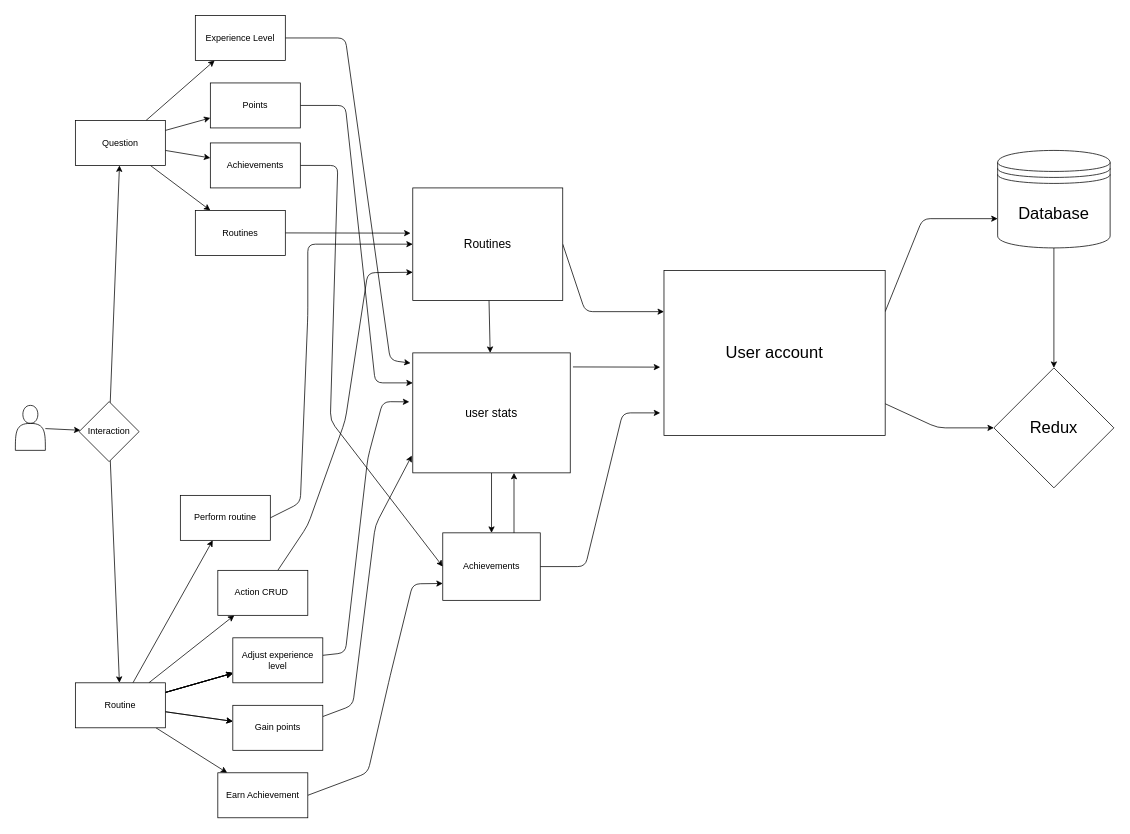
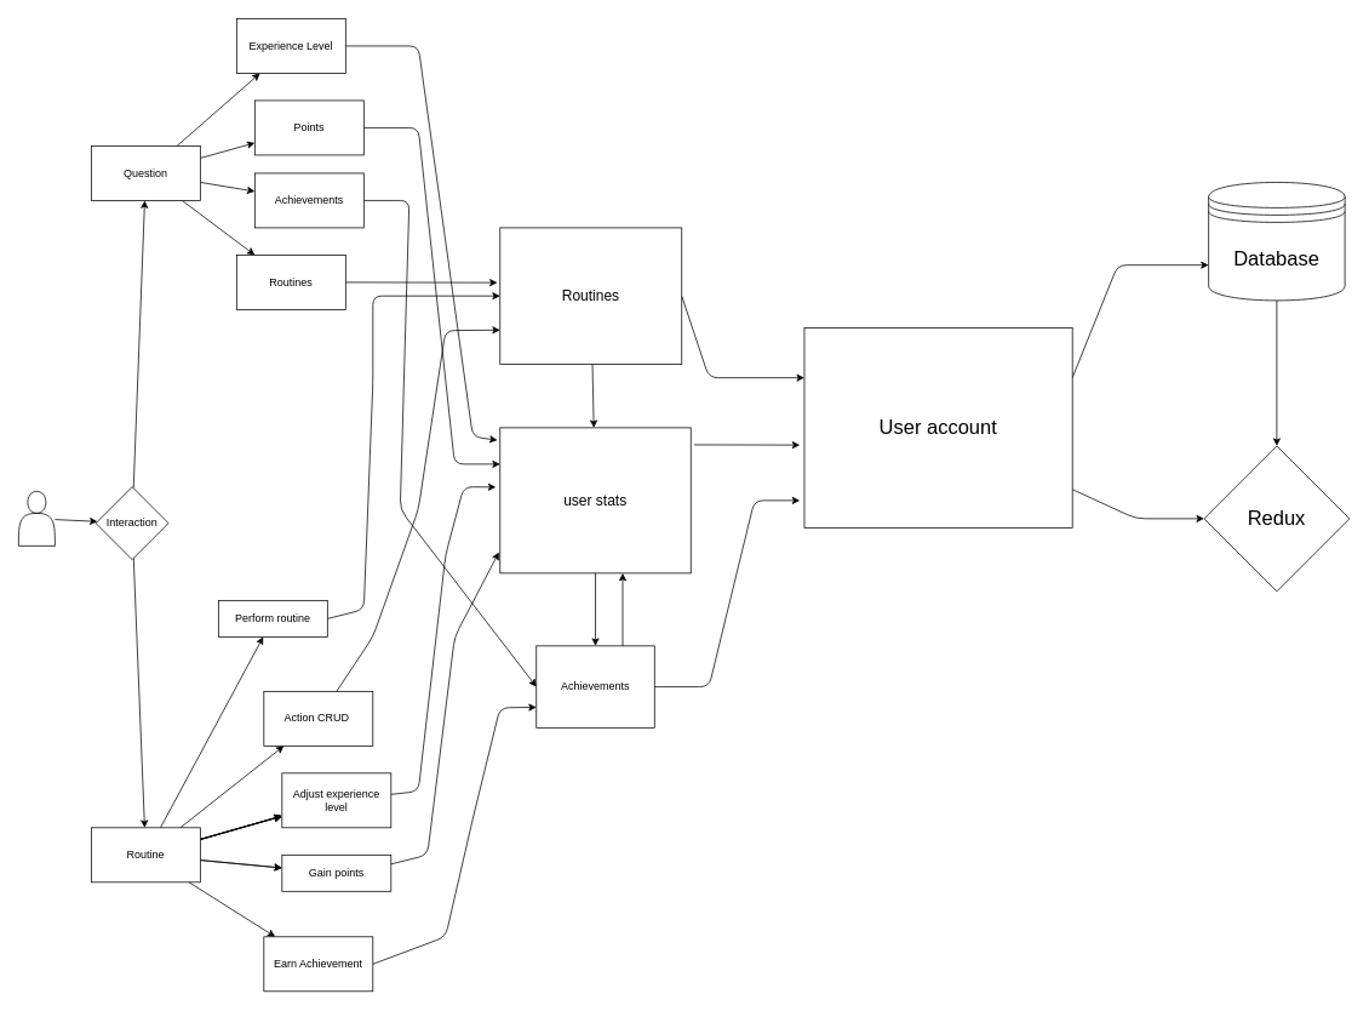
  <mxCell id="0" />
  <mxCell id="1" parent="0" />
  <mxCell id="2" value="" style="edgeStyle=none;html=1;" parent="1" source="3" target="6" edge="1"><mxGeometry relative="1" as="geometry" /></mxCell>
  <mxCell id="3" value="" style="shape=actor;whiteSpace=wrap;html=1;" parent="1" vertex="1"><mxGeometry x="20" y="540" width="40" height="60" as="geometry" /></mxCell>
  <mxCell id="4" value="" style="edgeStyle=none;html=1;" parent="1" source="6" target="11" edge="1"><mxGeometry relative="1" as="geometry" /></mxCell>
  <mxCell id="5" value="" style="edgeStyle=none;html=1;" parent="1" source="6" target="22" edge="1"><mxGeometry relative="1" as="geometry" /></mxCell>
  <mxCell id="6" value="Interaction" style="rhombus;whiteSpace=wrap;html=1;" parent="1" vertex="1"><mxGeometry x="105" y="535" width="80" height="80" as="geometry" /></mxCell>
  <mxCell id="7" value="" style="edgeStyle=none;html=1;" parent="1" source="11" target="24" edge="1"><mxGeometry relative="1" as="geometry" /></mxCell>
  <mxCell id="8" value="" style="edgeStyle=none;html=1;" parent="1" source="11" target="26" edge="1"><mxGeometry relative="1" as="geometry" /></mxCell>
  <mxCell id="9" value="" style="edgeStyle=none;html=1;" parent="1" source="11" target="28" edge="1"><mxGeometry relative="1" as="geometry" /></mxCell>
  <mxCell id="10" value="" style="edgeStyle=none;html=1;" parent="1" source="11" target="30" edge="1"><mxGeometry relative="1" as="geometry" /></mxCell>
  <mxCell id="11" value="Question" style="whiteSpace=wrap;html=1;" parent="1" vertex="1"><mxGeometry x="100" y="160" width="120" height="60" as="geometry" /></mxCell>
  <mxCell id="12" value="" style="edgeStyle=none;html=1;" parent="1" source="22" target="32" edge="1"><mxGeometry relative="1" as="geometry" /></mxCell>
  <mxCell id="13" value="" style="edgeStyle=none;html=1;" parent="1" source="22" target="34" edge="1"><mxGeometry relative="1" as="geometry" /></mxCell>
  <mxCell id="14" value="" style="edgeStyle=none;html=1;" parent="1" source="22" target="34" edge="1"><mxGeometry relative="1" as="geometry" /></mxCell>
  <mxCell id="15" value="" style="edgeStyle=none;html=1;" parent="1" source="22" target="34" edge="1"><mxGeometry relative="1" as="geometry" /></mxCell>
  <mxCell id="16" value="" style="edgeStyle=none;html=1;" parent="1" source="22" target="34" edge="1"><mxGeometry relative="1" as="geometry" /></mxCell>
  <mxCell id="17" value="" style="edgeStyle=none;html=1;" parent="1" source="22" target="34" edge="1"><mxGeometry relative="1" as="geometry" /></mxCell>
  <mxCell id="18" value="" style="edgeStyle=none;html=1;" parent="1" source="22" target="36" edge="1"><mxGeometry relative="1" as="geometry" /></mxCell>
  <mxCell id="19" value="" style="edgeStyle=none;html=1;" parent="1" source="22" target="38" edge="1"><mxGeometry relative="1" as="geometry" /></mxCell>
  <mxCell id="20" value="" style="edgeStyle=none;html=1;fontSize=22;" parent="1" source="22" target="36" edge="1"><mxGeometry relative="1" as="geometry" /></mxCell>
  <mxCell id="21" value="" style="edgeStyle=none;html=1;fontSize=22;" parent="1" source="22" target="55" edge="1"><mxGeometry relative="1" as="geometry" /></mxCell>
  <mxCell id="22" value="Routine" style="whiteSpace=wrap;html=1;" parent="1" vertex="1"><mxGeometry x="100" y="910" width="120" height="60" as="geometry" /></mxCell>
  <mxCell id="23" style="edgeStyle=none;html=1;exitX=1;exitY=0.5;exitDx=0;exitDy=0;entryX=-0.014;entryY=0.085;entryDx=0;entryDy=0;entryPerimeter=0;fontSize=16;" parent="1" source="24" target="44" edge="1"><mxGeometry relative="1" as="geometry"><Array as="points"><mxPoint x="460" y="50" /><mxPoint x="520" y="480" /></Array></mxGeometry></mxCell>
  <mxCell id="24" value="Experience Level" style="whiteSpace=wrap;html=1;" parent="1" vertex="1"><mxGeometry x="260" y="20" width="120" height="60" as="geometry" /></mxCell>
  <mxCell id="25" style="edgeStyle=none;html=1;exitX=1;exitY=0.5;exitDx=0;exitDy=0;entryX=0;entryY=0.25;entryDx=0;entryDy=0;fontSize=16;" parent="1" source="26" target="44" edge="1"><mxGeometry relative="1" as="geometry"><Array as="points"><mxPoint x="460" y="140" /><mxPoint x="500" y="510" /></Array></mxGeometry></mxCell>
  <mxCell id="26" value="Points" style="whiteSpace=wrap;html=1;" parent="1" vertex="1"><mxGeometry x="280" y="110" width="120" height="60" as="geometry" /></mxCell>
  <mxCell id="27" style="edgeStyle=none;html=1;exitX=1;exitY=0.5;exitDx=0;exitDy=0;entryX=0;entryY=0.5;entryDx=0;entryDy=0;fontSize=16;" parent="1" source="28" target="47" edge="1"><mxGeometry relative="1" as="geometry"><Array as="points"><mxPoint x="450" y="220" /><mxPoint x="440" y="560" /></Array></mxGeometry></mxCell>
  <mxCell id="28" value="Achievements" style="whiteSpace=wrap;html=1;" parent="1" vertex="1"><mxGeometry x="280" y="190" width="120" height="60" as="geometry" /></mxCell>
  <mxCell id="29" style="edgeStyle=none;html=1;exitX=1;exitY=0.5;exitDx=0;exitDy=0;entryX=-0.015;entryY=0.402;entryDx=0;entryDy=0;entryPerimeter=0;fontSize=16;" parent="1" source="30" target="41" edge="1"><mxGeometry relative="1" as="geometry" /></mxCell>
  <mxCell id="30" value="Routines" style="whiteSpace=wrap;html=1;" parent="1" vertex="1"><mxGeometry x="260" y="280" width="120" height="60" as="geometry" /></mxCell>
  <mxCell id="31" value="" style="edgeStyle=none;html=1;entryX=0;entryY=0.75;entryDx=0;entryDy=0;" parent="1" source="32" target="41" edge="1"><mxGeometry relative="1" as="geometry"><Array as="points"><mxPoint x="410" y="700" /><mxPoint x="460" y="560" /><mxPoint x="490" y="363" /></Array></mxGeometry></mxCell>
  <mxCell id="32" value="Action CRUD&amp;nbsp;" style="whiteSpace=wrap;html=1;" parent="1" vertex="1"><mxGeometry x="290" y="760" width="120" height="60" as="geometry" /></mxCell>
  <mxCell id="33" value="" style="edgeStyle=none;html=1;entryX=-0.022;entryY=0.408;entryDx=0;entryDy=0;entryPerimeter=0;" parent="1" source="34" target="44" edge="1"><mxGeometry relative="1" as="geometry"><Array as="points"><mxPoint x="460" y="870" /><mxPoint x="490" y="610" /><mxPoint x="510" y="535" /></Array></mxGeometry></mxCell>
  <mxCell id="34" value="Adjust experience level" style="whiteSpace=wrap;html=1;" parent="1" vertex="1"><mxGeometry x="310" y="850" width="120" height="60" as="geometry" /></mxCell>
  <mxCell id="35" style="edgeStyle=none;html=1;exitX=1;exitY=0.25;exitDx=0;exitDy=0;entryX=-0.006;entryY=0.856;entryDx=0;entryDy=0;entryPerimeter=0;" parent="1" source="36" target="44" edge="1"><mxGeometry relative="1" as="geometry"><mxPoint x="650" y="680" as="targetPoint" /><Array as="points"><mxPoint x="470" y="940" /><mxPoint x="500" y="700" /></Array></mxGeometry></mxCell>
- <mxCell id="36" value="Gain points" style="whiteSpace=wrap;html=1;" parent="1" vertex="1"><mxGeometry x="310" y="940" width="120" height="60" as="geometry" /></mxCell>
+ <mxCell id="36" value="Gain points" style="whiteSpace=wrap;html=1;" parent="1" vertex="1"><mxGeometry x="310" y="940" width="120" height="40" as="geometry" /></mxCell>
  <mxCell id="37" value="" style="edgeStyle=none;html=1;exitX=1;exitY=0.5;exitDx=0;exitDy=0;exitPerimeter=0;entryX=0;entryY=0.75;entryDx=0;entryDy=0;" parent="1" source="38" target="47" edge="1"><mxGeometry relative="1" as="geometry"><mxPoint x="430" y="1060" as="sourcePoint" /><Array as="points"><mxPoint x="490" y="1030" /><mxPoint x="520" y="900" /><mxPoint x="550" y="778" /></Array></mxGeometry></mxCell>
  <mxCell id="38" value="Earn Achievement" style="whiteSpace=wrap;html=1;" parent="1" vertex="1"><mxGeometry x="290" y="1030" width="120" height="60" as="geometry" /></mxCell>
  <mxCell id="39" value="" style="edgeStyle=none;html=1;" parent="1" source="41" target="44" edge="1"><mxGeometry relative="1" as="geometry" /></mxCell>
  <mxCell id="40" style="edgeStyle=none;html=1;exitX=1;exitY=0.5;exitDx=0;exitDy=0;entryX=0;entryY=0.25;entryDx=0;entryDy=0;fontSize=16;" parent="1" source="41" target="50" edge="1"><mxGeometry relative="1" as="geometry"><Array as="points"><mxPoint x="780" y="415" /></Array></mxGeometry></mxCell>
  <mxCell id="41" value="&lt;font style=&quot;font-size: 16px&quot;&gt;Routines&lt;/font&gt;" style="whiteSpace=wrap;html=1;" parent="1" vertex="1"><mxGeometry x="550" y="250" width="200" height="150" as="geometry" /></mxCell>
  <mxCell id="42" value="" style="edgeStyle=none;html=1;exitX=1.017;exitY=0.117;exitDx=0;exitDy=0;exitPerimeter=0;" parent="1" source="44" edge="1"><mxGeometry relative="1" as="geometry"><mxPoint x="880" y="489" as="targetPoint" /><Array as="points" /></mxGeometry></mxCell>
  <mxCell id="43" style="edgeStyle=none;html=1;exitX=0.5;exitY=1;exitDx=0;exitDy=0;entryX=0.5;entryY=0;entryDx=0;entryDy=0;fontSize=22;" parent="1" source="44" target="47" edge="1"><mxGeometry relative="1" as="geometry" /></mxCell>
  <mxCell id="44" value="&lt;font style=&quot;font-size: 16px&quot;&gt;user stats&lt;/font&gt;" style="whiteSpace=wrap;html=1;" parent="1" vertex="1"><mxGeometry x="550" y="470" width="210" height="160" as="geometry" /></mxCell>
  <mxCell id="45" value="" style="edgeStyle=none;html=1;" parent="1" edge="1"><mxGeometry relative="1" as="geometry"><mxPoint x="685" y="740" as="sourcePoint" /><mxPoint x="685" y="630" as="targetPoint" /></mxGeometry></mxCell>
  <mxCell id="46" style="edgeStyle=none;html=1;exitX=1;exitY=0.5;exitDx=0;exitDy=0;fontSize=16;" parent="1" source="47" edge="1"><mxGeometry relative="1" as="geometry"><mxPoint x="880" y="550" as="targetPoint" /><Array as="points"><mxPoint x="780" y="755" /><mxPoint x="830" y="550" /></Array></mxGeometry></mxCell>
  <mxCell id="47" value="Achievements" style="whiteSpace=wrap;html=1;" parent="1" vertex="1"><mxGeometry x="590" y="710" width="130" height="90" as="geometry" /></mxCell>
  <mxCell id="48" value="" style="edgeStyle=none;html=1;fontSize=16;" parent="1" source="50" target="53" edge="1"><mxGeometry relative="1" as="geometry"><Array as="points"><mxPoint x="1250" y="570" /></Array></mxGeometry></mxCell>
  <mxCell id="49" style="edgeStyle=none;html=1;exitX=1;exitY=0.25;exitDx=0;exitDy=0;entryX=0;entryY=0.7;entryDx=0;entryDy=0;fontSize=22;" parent="1" source="50" target="52" edge="1"><mxGeometry relative="1" as="geometry"><Array as="points"><mxPoint x="1230" y="291" /></Array></mxGeometry></mxCell>
  <mxCell id="50" value="&lt;font style=&quot;font-size: 22px&quot;&gt;User account&lt;/font&gt;" style="whiteSpace=wrap;html=1;" parent="1" vertex="1"><mxGeometry x="885" y="360" width="295" height="220" as="geometry" /></mxCell>
  <mxCell id="51" style="edgeStyle=none;html=1;exitX=0.5;exitY=1;exitDx=0;exitDy=0;entryX=0.5;entryY=0;entryDx=0;entryDy=0;fontSize=22;" parent="1" source="52" target="53" edge="1"><mxGeometry relative="1" as="geometry" /></mxCell>
  <mxCell id="52" value="&lt;font style=&quot;font-size: 22px&quot;&gt;Database&lt;/font&gt;" style="shape=datastore;whiteSpace=wrap;html=1;fontSize=16;" parent="1" vertex="1"><mxGeometry x="1330" y="200" width="150" height="130" as="geometry" /></mxCell>
  <mxCell id="53" value="&lt;span style=&quot;font-size: 22px&quot;&gt;Redux&lt;/span&gt;" style="rhombus;whiteSpace=wrap;html=1;" parent="1" vertex="1"><mxGeometry x="1325" y="490" width="160" height="160" as="geometry" /></mxCell>
  <mxCell id="54" style="edgeStyle=none;html=1;exitX=1;exitY=0.5;exitDx=0;exitDy=0;entryX=0;entryY=0.5;entryDx=0;entryDy=0;fontSize=22;" parent="1" source="55" target="41" edge="1"><mxGeometry relative="1" as="geometry"><Array as="points"><mxPoint x="400" y="670" /><mxPoint x="410" y="420" /><mxPoint x="410" y="325" /></Array></mxGeometry></mxCell>
- <mxCell id="55" value="Perform routine" style="whiteSpace=wrap;html=1;" parent="1" vertex="1"><mxGeometry x="240" y="660" width="120" height="60" as="geometry" /></mxCell>
+ <mxCell id="55" value="Perform routine" style="whiteSpace=wrap;html=1;" parent="1" vertex="1"><mxGeometry x="240" y="660" width="120" height="40" as="geometry" /></mxCell>
